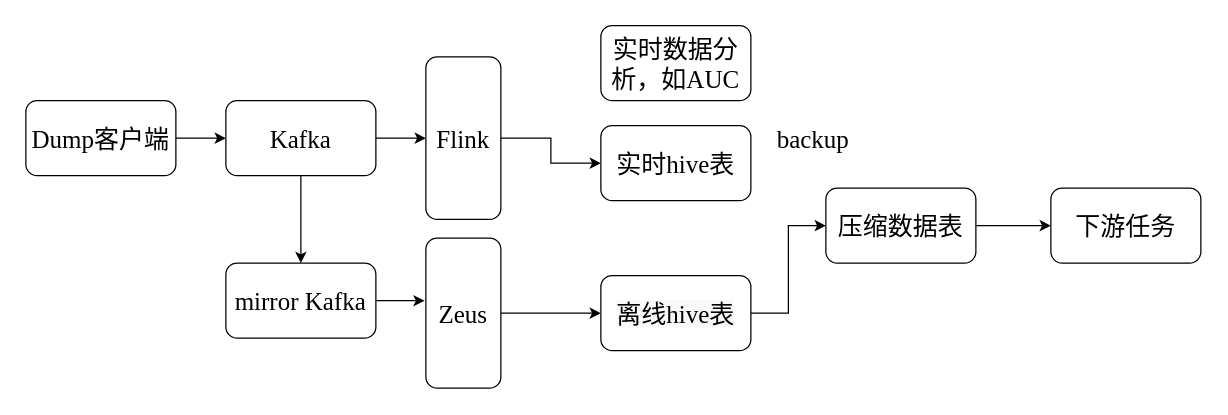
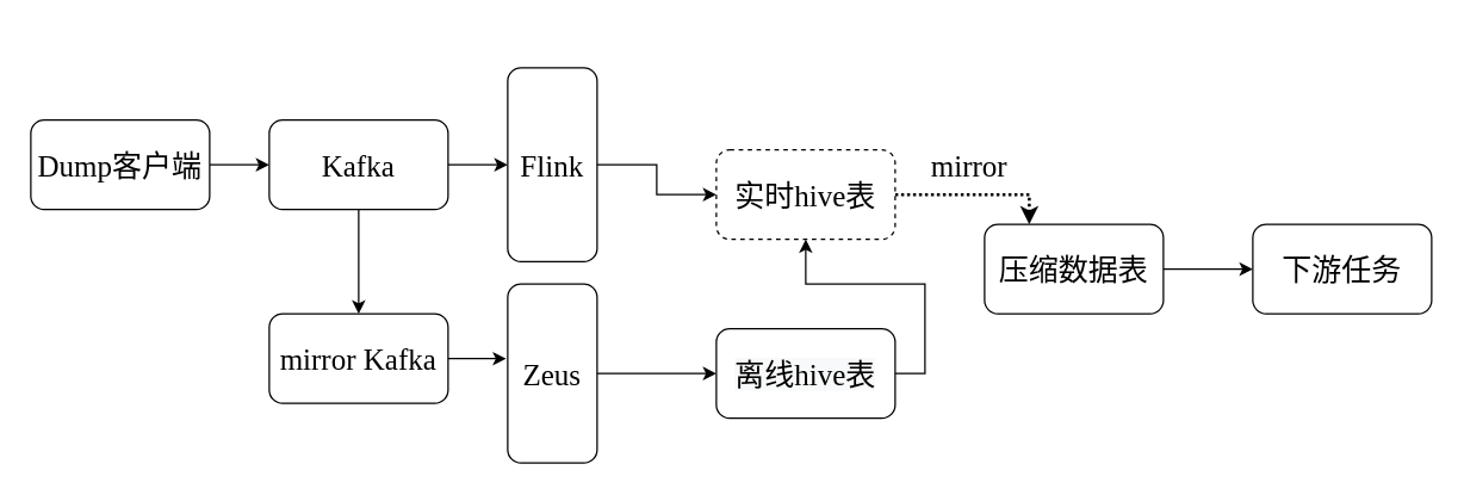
  <mxCell id="0" />
  <mxCell id="1" parent="0" />
  <mxCell id="2" style="edgeStyle=orthogonalEdgeStyle;rounded=0;orthogonalLoop=1;jettySize=auto;html=1;exitX=1;exitY=0.5;exitDx=0;exitDy=0;entryX=0;entryY=0.5;entryDx=0;entryDy=0;fontFamily=Times New Roman;fontSize=20;" edge="1" parent="1" source="3" target="6"><mxGeometry relative="1" as="geometry" /></mxCell>
  <mxCell id="3" value="&lt;span&gt;Dump客户端&lt;/span&gt;" style="rounded=1;whiteSpace=wrap;html=1;fontFamily=Times New Roman;fontSize=20;" vertex="1" parent="1"><mxGeometry y="80" width="120" height="60" as="geometry" x="20" /></mxCell>
  <mxCell id="4" style="edgeStyle=orthogonalEdgeStyle;rounded=0;orthogonalLoop=1;jettySize=auto;html=1;exitX=0.5;exitY=1;exitDx=0;exitDy=0;entryX=0.5;entryY=0;entryDx=0;entryDy=0;fontFamily=Times New Roman;fontSize=20;" edge="1" parent="1" source="6" target="8"><mxGeometry relative="1" as="geometry" /></mxCell>
  <mxCell id="5" style="edgeStyle=orthogonalEdgeStyle;rounded=0;orthogonalLoop=1;jettySize=auto;html=1;exitX=1;exitY=0.5;exitDx=0;exitDy=0;entryX=0;entryY=0.5;entryDx=0;entryDy=0;fontFamily=Times New Roman;fontSize=20;" edge="1" parent="1" source="6" target="10"><mxGeometry relative="1" as="geometry" /></mxCell>
  <mxCell id="6" value="Kafka" style="rounded=1;whiteSpace=wrap;html=1;fontFamily=Times New Roman;fontSize=20;" vertex="1" parent="1"><mxGeometry x="180" y="80" width="120" height="60" as="geometry" /></mxCell>
  <mxCell id="7" style="edgeStyle=orthogonalEdgeStyle;rounded=0;orthogonalLoop=1;jettySize=auto;html=1;exitX=1;exitY=0.5;exitDx=0;exitDy=0;entryX=-0.017;entryY=0.417;entryDx=0;entryDy=0;entryPerimeter=0;fontFamily=Times New Roman;fontSize=20;" edge="1" parent="1" source="8" target="12"><mxGeometry relative="1" as="geometry" /></mxCell>
  <mxCell id="8" value="mirror Kafka" style="rounded=1;whiteSpace=wrap;html=1;fontFamily=Times New Roman;fontSize=20;" vertex="1" parent="1"><mxGeometry x="180" y="210" width="120" height="60" as="geometry" /></mxCell>
  <mxCell id="9" style="edgeStyle=orthogonalEdgeStyle;rounded=0;orthogonalLoop=1;jettySize=auto;html=1;exitX=1;exitY=0.5;exitDx=0;exitDy=0;entryX=0;entryY=0.5;entryDx=0;entryDy=0;fontFamily=Times New Roman;fontSize=20;" edge="1" parent="1" source="10" target="14"><mxGeometry relative="1" as="geometry" /></mxCell>
  <mxCell id="10" value="Flink" style="rounded=1;whiteSpace=wrap;html=1;fontFamily=Times New Roman;fontSize=20;" vertex="1" parent="1"><mxGeometry x="340" y="45" width="60" height="130" as="geometry" /></mxCell>
  <mxCell id="11" style="edgeStyle=orthogonalEdgeStyle;rounded=0;orthogonalLoop=1;jettySize=auto;html=1;exitX=1;exitY=0.5;exitDx=0;exitDy=0;entryX=0;entryY=0.5;entryDx=0;entryDy=0;fontFamily=Times New Roman;fontSize=20;" edge="1" parent="1" source="12" target="16"><mxGeometry relative="1" as="geometry" /></mxCell>
  <mxCell id="12" value="Zeus" style="rounded=1;whiteSpace=wrap;html=1;fontFamily=Times New Roman;fontSize=20;" vertex="1" parent="1"><mxGeometry x="340" y="190" width="60" height="120" as="geometry" /></mxCell>
- <mxCell id="14" value="实时hive表" style="rounded=1;whiteSpace=wrap;html=1;fontFamily=Times New Roman;fontSize=20;" vertex="1" parent="1"><mxGeometry x="480" y="100" width="120" height="60" as="geometry" /></mxCell>
- <mxCell id="15" style="edgeStyle=orthogonalEdgeStyle;rounded=0;orthogonalLoop=1;jettySize=auto;html=1;exitX=1;exitY=0.5;exitDx=0;exitDy=0;entryX=0;entryY=0.5;entryDx=0;entryDy=0;fontFamily=Times New Roman;fontSize=20;" edge="1" parent="1" source="16" target="18"><mxGeometry relative="1" as="geometry" /></mxCell>
+ <mxCell id="13" style="edgeStyle=orthogonalEdgeStyle;rounded=0;orthogonalLoop=1;jettySize=auto;html=1;exitX=1;exitY=0.5;exitDx=0;exitDy=0;entryX=0.25;entryY=0;entryDx=0;entryDy=0;fontFamily=Times New Roman;fontSize=20;dashed=1;strokeWidth=2;dashPattern=1 1;" edge="1" parent="1" source="14" target="18"><mxGeometry relative="1" as="geometry" /></mxCell>
+ <mxCell id="14" value="实时hive表" style="rounded=1;whiteSpace=wrap;html=1;fontFamily=Times New Roman;fontSize=20;dashed=1;" vertex="1" parent="1"><mxGeometry x="480" y="100" width="120" height="60" as="geometry" /></mxCell>
+ <mxCell id="15" style="edgeStyle=orthogonalEdgeStyle;rounded=0;orthogonalLoop=1;jettySize=auto;html=1;exitX=1;exitY=0.5;exitDx=0;exitDy=0;fontFamily=Times New Roman;fontSize=20;" edge="1" parent="1" source="16" target="14"><mxGeometry relative="1" as="geometry" /></mxCell>
  <mxCell id="16" value="&lt;span style=&quot;color: rgb(0 , 0 , 0) ; font-family: &amp;#34;times new roman&amp;#34; ; font-size: 20px ; font-style: normal ; font-weight: 400 ; letter-spacing: normal ; text-align: center ; text-indent: 0px ; text-transform: none ; word-spacing: 0px ; background-color: rgb(248 , 249 , 250) ; display: inline ; float: none&quot;&gt;离线hive表&lt;/span&gt;" style="rounded=1;whiteSpace=wrap;html=1;fontFamily=Times New Roman;fontSize=20;" vertex="1" parent="1"><mxGeometry x="480" y="220" width="120" height="60" as="geometry" /></mxCell>
  <mxCell id="17" style="edgeStyle=orthogonalEdgeStyle;rounded=0;orthogonalLoop=1;jettySize=auto;html=1;exitX=1;exitY=0.5;exitDx=0;exitDy=0;entryX=0;entryY=0.5;entryDx=0;entryDy=0;fontFamily=Times New Roman;fontSize=20;" edge="1" parent="1" source="18" target="19"><mxGeometry relative="1" as="geometry" /></mxCell>
  <mxCell id="18" value="压缩数据表" style="rounded=1;whiteSpace=wrap;html=1;fontFamily=Times New Roman;fontSize=20;" vertex="1" parent="1"><mxGeometry x="660" y="150" width="120" height="60" as="geometry" /></mxCell>
  <mxCell id="19" value="下游任务" style="rounded=1;whiteSpace=wrap;html=1;fontFamily=Times New Roman;fontSize=20;" vertex="1" parent="1"><mxGeometry x="840" y="150" width="120" height="60" as="geometry" /></mxCell>
- <mxCell id="20" value="实时数据分析，如AUC" style="rounded=1;whiteSpace=wrap;html=1;fontFamily=Times New Roman;fontSize=20;" vertex="1" parent="1"><mxGeometry x="480" y="20" width="120" height="60" as="geometry" /></mxCell>
- <mxCell id="21" value="backup" style="text;html=1;strokeColor=none;fillColor=none;align=center;verticalAlign=middle;whiteSpace=wrap;rounded=0;fontFamily=Times New Roman;fontSize=20;" vertex="1" parent="1"><mxGeometry x="620" y="95" width="60" height="30" as="geometry" /></mxCell>
+ <mxCell id="21" value="mirror" style="text;html=1;strokeColor=none;fillColor=none;align=center;verticalAlign=middle;whiteSpace=wrap;rounded=0;fontFamily=Times New Roman;fontSize=20;" vertex="1" parent="1"><mxGeometry x="620" y="95" width="60" height="30" as="geometry" /></mxCell>
